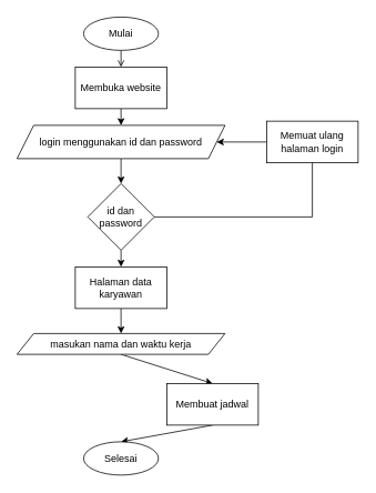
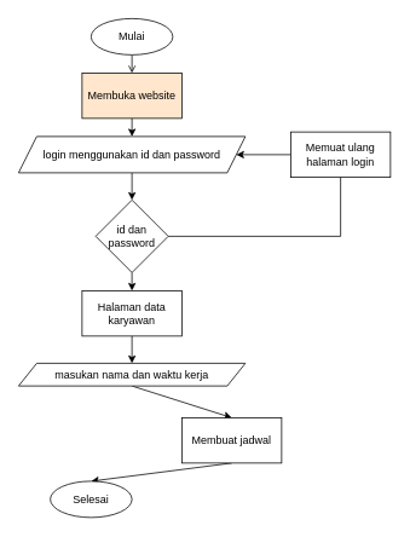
  <mxCell id="0" />
  <mxCell id="1" parent="0" />
  <mxCell id="2" style="edgeStyle=none;rounded=0;orthogonalLoop=1;jettySize=auto;html=1;exitX=0.5;exitY=1;exitDx=0;exitDy=0;entryX=0.5;entryY=0;entryDx=0;entryDy=0;endArrow=open;" edge="1" parent="1" source="3" target="5"><mxGeometry relative="1" as="geometry" /></mxCell>
  <mxCell id="3" value="Mulai" style="ellipse;whiteSpace=wrap;html=1;" vertex="1" parent="1"><mxGeometry x="100" y="20" width="90" height="40" as="geometry" /></mxCell>
  <mxCell id="4" style="edgeStyle=none;rounded=0;orthogonalLoop=1;jettySize=auto;html=1;exitX=0.5;exitY=1;exitDx=0;exitDy=0;entryX=0.5;entryY=0;entryDx=0;entryDy=0;" edge="1" parent="1" source="5" target="7"><mxGeometry relative="1" as="geometry" /></mxCell>
- <mxCell id="5" value="Membuka website" style="rounded=0;whiteSpace=wrap;html=1;" vertex="1" parent="1"><mxGeometry x="90" y="80" width="110" height="50" as="geometry" /></mxCell>
+ <mxCell id="5" value="Membuka website" style="rounded=0;whiteSpace=wrap;html=1;fillColor=#ffe6cc;" vertex="1" parent="1"><mxGeometry x="90" y="80" width="110" height="50" as="geometry" /></mxCell>
  <mxCell id="6" style="edgeStyle=none;rounded=0;orthogonalLoop=1;jettySize=auto;html=1;exitX=0.5;exitY=1;exitDx=0;exitDy=0;entryX=0.5;entryY=0;entryDx=0;entryDy=0;" edge="1" parent="1" source="7" target="12"><mxGeometry relative="1" as="geometry" /></mxCell>
  <mxCell id="7" value="login menggunakan id dan password" style="shape=parallelogram;perimeter=parallelogramPerimeter;whiteSpace=wrap;html=1;fixedSize=1;" vertex="1" parent="1"><mxGeometry x="20" y="150" width="250" height="40" as="geometry" /></mxCell>
  <mxCell id="8" style="edgeStyle=none;rounded=0;orthogonalLoop=1;jettySize=auto;html=1;exitX=0;exitY=0.5;exitDx=0;exitDy=0;entryX=1;entryY=0.5;entryDx=0;entryDy=0;" edge="1" parent="1" source="9" target="7"><mxGeometry relative="1" as="geometry" /></mxCell>
  <mxCell id="9" value="Memuat ulang halaman login" style="rounded=0;whiteSpace=wrap;html=1;" vertex="1" parent="1"><mxGeometry x="320" y="145" width="110" height="50" as="geometry" /></mxCell>
  <mxCell id="10" style="edgeStyle=none;rounded=0;orthogonalLoop=1;jettySize=auto;html=1;exitX=0.5;exitY=1;exitDx=0;exitDy=0;entryX=0.5;entryY=0;entryDx=0;entryDy=0;" edge="1" parent="1" source="12" target="14"><mxGeometry relative="1" as="geometry" /></mxCell>
  <mxCell id="11" style="edgeStyle=orthogonalEdgeStyle;rounded=0;orthogonalLoop=1;jettySize=auto;html=1;exitX=1;exitY=0.5;exitDx=0;exitDy=0;entryX=0.5;entryY=1;entryDx=0;entryDy=0;endArrow=none;" edge="1" parent="1" source="12" target="9"><mxGeometry relative="1" as="geometry" /></mxCell>
  <mxCell id="12" value="id dan password" style="rhombus;whiteSpace=wrap;html=1;" vertex="1" parent="1"><mxGeometry x="105" y="220" width="80" height="80" as="geometry" /></mxCell>
  <mxCell id="13" style="edgeStyle=none;rounded=0;orthogonalLoop=1;jettySize=auto;html=1;exitX=0.5;exitY=1;exitDx=0;exitDy=0;entryX=0.5;entryY=0;entryDx=0;entryDy=0;" edge="1" parent="1" source="14" target="16"><mxGeometry relative="1" as="geometry" /></mxCell>
  <mxCell id="14" value="Halaman data karyawan" style="rounded=0;whiteSpace=wrap;html=1;" vertex="1" parent="1"><mxGeometry x="90" y="320" width="110" height="50" as="geometry" /></mxCell>
  <mxCell id="15" style="edgeStyle=none;rounded=0;orthogonalLoop=1;jettySize=auto;html=1;exitX=0.5;exitY=1;exitDx=0;exitDy=0;entryX=0.5;entryY=0;entryDx=0;entryDy=0;" edge="1" parent="1" source="16" target="18"><mxGeometry relative="1" as="geometry" /></mxCell>
  <mxCell id="16" value="masukan nama dan waktu kerja" style="shape=parallelogram;perimeter=parallelogramPerimeter;whiteSpace=wrap;html=1;fixedSize=1;" vertex="1" parent="1"><mxGeometry x="20" y="400" width="250" height="25" as="geometry" /></mxCell>
  <mxCell id="17" style="edgeStyle=none;rounded=0;orthogonalLoop=1;jettySize=auto;html=1;exitX=0.5;exitY=1;exitDx=0;exitDy=0;entryX=0.5;entryY=0;entryDx=0;entryDy=0;" edge="1" parent="1" source="18" target="19"><mxGeometry relative="1" as="geometry" /></mxCell>
  <mxCell id="18" value="Membuat jadwal" style="rounded=0;whiteSpace=wrap;html=1;" vertex="1" parent="1"><mxGeometry x="200" y="460" width="110" height="50" as="geometry" /></mxCell>
- <mxCell id="19" value="Selesai" style="ellipse;whiteSpace=wrap;html=1;" vertex="1" parent="1"><mxGeometry x="100" y="530" width="90" height="40" as="geometry" /></mxCell>
+ <mxCell id="19" value="Selesai" style="ellipse;whiteSpace=wrap;html=1;" vertex="1" parent="1"><mxGeometry x="55" y="530" width="90" height="40" as="geometry" /></mxCell>
